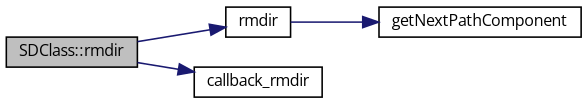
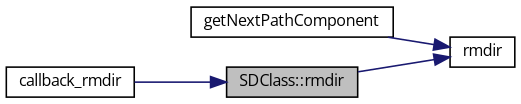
  digraph {
    fontname="Open Sans"
    rankdir=LR
    node [color=black fillcolor=white fontname="Open Sans" fontsize=10 shape=record style=filled]
    edge [color=midnightblue fontname="Open Sans" fontsize=10 labelfontname=Helvetica labelfontsize=10 style=solid]
    n1 [fillcolor=grey75 fontcolor=black height=0.2 label="SDClass::rmdir" width=0.4]
    n2 [height=0.2 label=rmdir width=0.4]
    n3 [height=0.2 label=callback_rmdir width=0.4]
    n4 [height=0.2 label=getNextPathComponent width=0.4]
    n1 -> n2
-   n1 -> n3
-   n2 -> n4
+   n3 -> n1
+   n4 -> n2
  }
